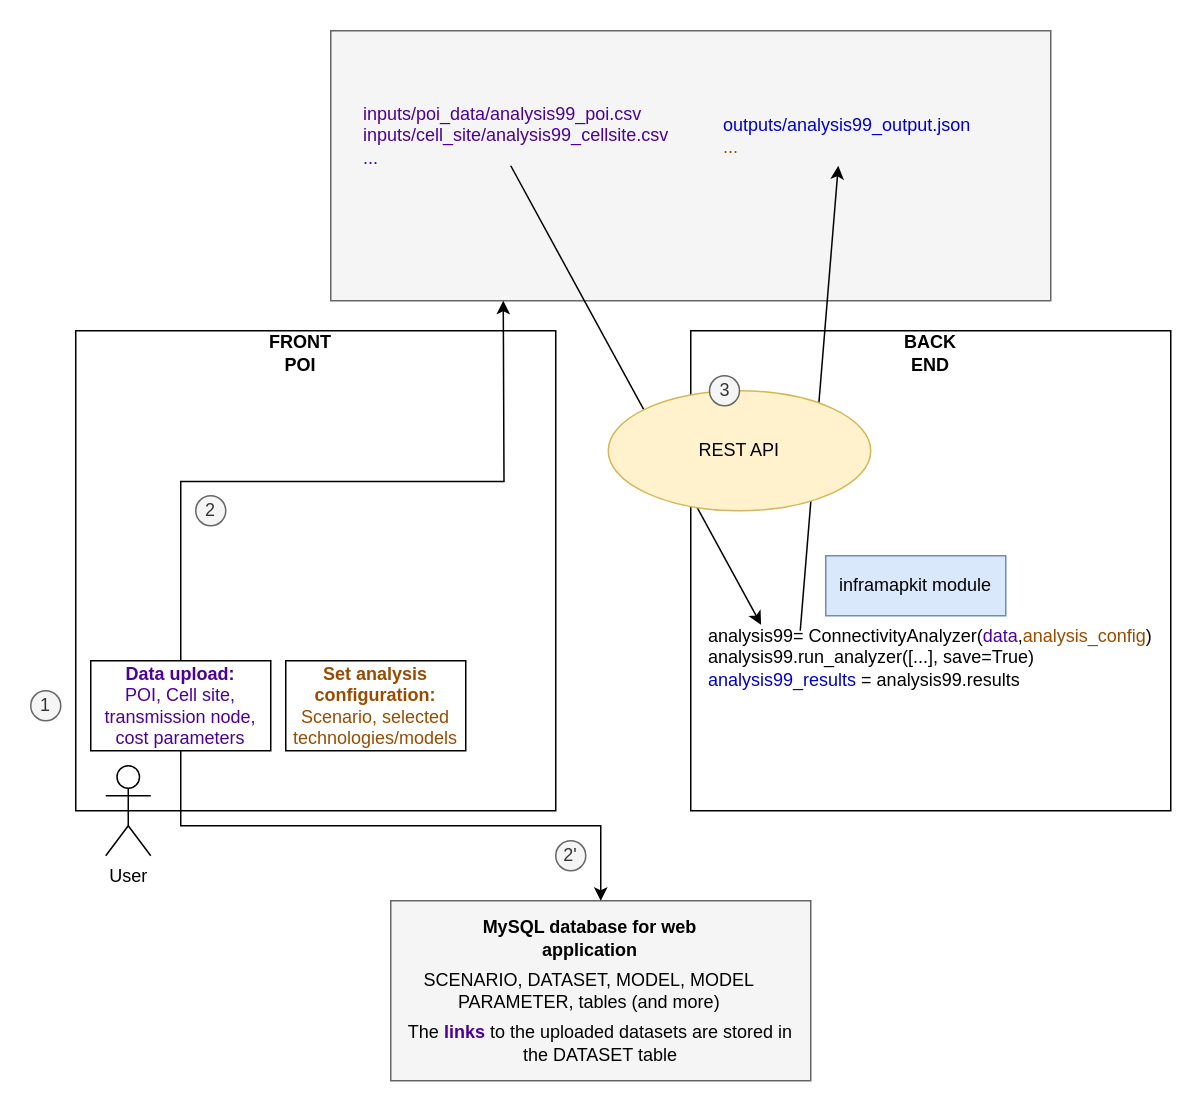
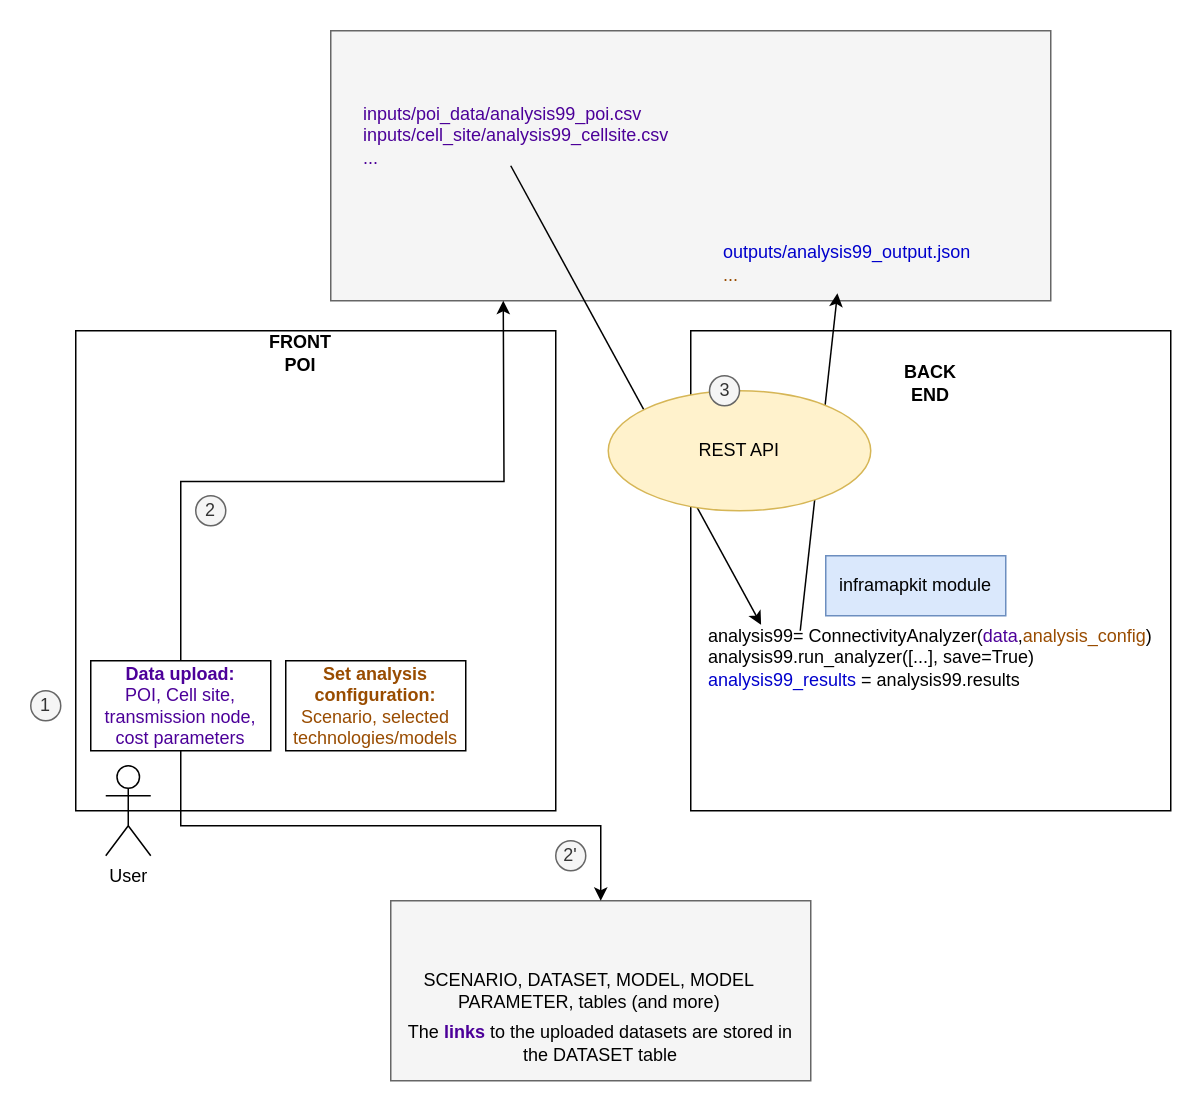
  <mxCell id="0" />
  <mxCell id="1" parent="0" />
  <mxCell id="2" value="" style="rounded=0;whiteSpace=wrap;html=1;fillColor=#f5f5f5;strokeColor=#666666;fontColor=#333333;" vertex="1" parent="1"><mxGeometry x="220" y="20" width="480" height="180" as="geometry" /></mxCell>
  <mxCell id="3" value="" style="whiteSpace=wrap;html=1;aspect=fixed;" vertex="1" parent="1"><mxGeometry x="50" y="220" width="320" height="320" as="geometry" /></mxCell>
  <mxCell id="4" value="" style="whiteSpace=wrap;html=1;aspect=fixed;" vertex="1" parent="1"><mxGeometry x="460" y="220" width="320" height="320" as="geometry" /></mxCell>
  <mxCell id="5" value="&lt;b&gt;FRONT POI&lt;/b&gt;" style="text;html=1;align=center;verticalAlign=middle;whiteSpace=wrap;rounded=0;" vertex="1" parent="1"><mxGeometry x="170" y="220" width="60" height="30" as="geometry" /></mxCell>
- <mxCell id="6" value="&lt;b&gt;BACK END&lt;/b&gt;" style="text;html=1;align=center;verticalAlign=middle;whiteSpace=wrap;rounded=0;" vertex="1" parent="1"><mxGeometry x="590" y="220" width="60" height="30" as="geometry" /></mxCell>
+ <mxCell id="6" value="&lt;b&gt;BACK END&lt;/b&gt;" style="text;html=1;align=center;verticalAlign=middle;whiteSpace=wrap;rounded=0;" vertex="1" parent="1"><mxGeometry x="590" y="240" width="60" height="30" as="geometry" /></mxCell>
  <mxCell id="7" value="User" style="shape=umlActor;verticalLabelPosition=bottom;verticalAlign=top;html=1;outlineConnect=0;" vertex="1" parent="1"><mxGeometry x="70" y="510" width="30" height="60" as="geometry" /></mxCell>
  <mxCell id="8" style="edgeStyle=orthogonalEdgeStyle;rounded=0;orthogonalLoop=1;jettySize=auto;html=1;exitX=0.5;exitY=0;exitDx=0;exitDy=0;" edge="1" parent="1" source="9"><mxGeometry relative="1" as="geometry"><mxPoint x="335" y="200" as="targetPoint" /></mxGeometry></mxCell>
  <mxCell id="9" value="&lt;b&gt;&lt;font color=&quot;#4c0099&quot;&gt;Data upload:&lt;/font&gt;&lt;/b&gt;&lt;div&gt;&lt;font color=&quot;#4c0099&quot;&gt;POI, Cell site, transmission node, cost parameters&lt;/font&gt;&lt;/div&gt;" style="rounded=0;whiteSpace=wrap;html=1;" vertex="1" parent="1"><mxGeometry x="60" y="440" width="120" height="60" as="geometry" /></mxCell>
  <mxCell id="10" value="&lt;b&gt;&lt;font color=&quot;#994c00&quot;&gt;Set analysis configuration:&lt;/font&gt;&lt;/b&gt;&lt;div&gt;&lt;font color=&quot;#994c00&quot;&gt;Scenario, selected technologies/models&lt;/font&gt;&lt;/div&gt;" style="rounded=0;whiteSpace=wrap;html=1;" vertex="1" parent="1"><mxGeometry x="190" y="440" width="120" height="60" as="geometry" /></mxCell>
  <mxCell id="11" value="&lt;font color=&quot;#4c0099&quot;&gt;inputs/poi_data/analysis99_poi.csv&lt;/font&gt;&lt;div&gt;&lt;font color=&quot;#4c0099&quot;&gt;inputs/cell_site/analysis99_cellsite.csv&lt;/font&gt;&lt;div&gt;&lt;font color=&quot;#4c0099&quot;&gt;...&lt;/font&gt;&lt;/div&gt;&lt;/div&gt;" style="text;html=1;align=left;verticalAlign=middle;whiteSpace=wrap;rounded=0;" vertex="1" parent="1"><mxGeometry x="240" y="70" width="160" height="40" as="geometry" /></mxCell>
  <mxCell id="12" value="" style="rounded=0;whiteSpace=wrap;html=1;fillColor=#f5f5f5;strokeColor=#666666;fontColor=#333333;" vertex="1" parent="1"><mxGeometry x="260" y="600" width="280" height="120" as="geometry" /></mxCell>
- <mxCell id="13" value="&lt;b&gt;MySQL database for web application&lt;/b&gt;" style="text;html=1;align=center;verticalAlign=middle;whiteSpace=wrap;rounded=0;" vertex="1" parent="1"><mxGeometry x="292.5" y="610" width="200" height="30" as="geometry" /></mxCell>
  <mxCell id="14" style="edgeStyle=orthogonalEdgeStyle;rounded=0;orthogonalLoop=1;jettySize=auto;html=1;exitX=0.5;exitY=1;exitDx=0;exitDy=0;" edge="1" parent="1" source="9" target="12"><mxGeometry relative="1" as="geometry"><mxPoint x="375" y="620" as="targetPoint" /></mxGeometry></mxCell>
  <mxCell id="15" value="SCENARIO, DATASET, MODEL, MODEL PARAMETER, tables (and more)" style="text;html=1;align=center;verticalAlign=middle;whiteSpace=wrap;rounded=0;" vertex="1" parent="1"><mxGeometry x="265" y="645" width="255" height="30" as="geometry" /></mxCell>
  <mxCell id="16" value="The &lt;b&gt;&lt;font color=&quot;#4c0099&quot;&gt;links &lt;/font&gt;&lt;/b&gt;to the uploaded datasets are stored in the DATASET table" style="text;html=1;align=center;verticalAlign=middle;whiteSpace=wrap;rounded=0;" vertex="1" parent="1"><mxGeometry x="270" y="680" width="260" height="30" as="geometry" /></mxCell>
  <mxCell id="17" value="inframapkit module" style="rounded=0;whiteSpace=wrap;html=1;fillColor=#dae8fc;strokeColor=#6c8ebf;" vertex="1" parent="1"><mxGeometry x="550" y="370" width="120" height="40" as="geometry" /></mxCell>
- <mxCell id="18" value="&lt;font color=&quot;#0000cc&quot;&gt;outputs/analysis99_output.json&lt;/font&gt;&lt;div&gt;&lt;span style=&quot;background-color: initial; color: rgb(153, 76, 0);&quot;&gt;...&lt;/span&gt;&lt;/div&gt;" style="text;html=1;align=left;verticalAlign=middle;whiteSpace=wrap;rounded=0;" vertex="1" parent="1"><mxGeometry x="480" y="70" width="160" height="40" as="geometry" /></mxCell>
+ <mxCell id="18" value="&lt;font color=&quot;#0000cc&quot;&gt;outputs/analysis99_output.json&lt;/font&gt;&lt;div&gt;&lt;span style=&quot;background-color: initial; color: rgb(153, 76, 0);&quot;&gt;...&lt;/span&gt;&lt;/div&gt;" style="text;html=1;align=left;verticalAlign=middle;whiteSpace=wrap;rounded=0;" vertex="1" parent="1"><mxGeometry x="480" y="155" width="160" height="40" as="geometry" /></mxCell>
  <mxCell id="19" value="&lt;div&gt;analysis99= ConnectivityAnalyzer(&lt;font color=&quot;#4c0099&quot;&gt;data&lt;/font&gt;,&lt;font color=&quot;#994c00&quot;&gt;analysis_config&lt;/font&gt;)&lt;/div&gt;&lt;div&gt;analysis99.run_analyzer([...], save=True)&lt;/div&gt;&lt;div&gt;&lt;font color=&quot;#0000cc&quot;&gt;analysis99_results &lt;/font&gt;=&amp;nbsp;&lt;span style=&quot;background-color: initial;&quot;&gt;analysis99.results&lt;/span&gt;&lt;/div&gt;&lt;div&gt;&lt;br&gt;&lt;/div&gt;" style="text;html=1;align=left;verticalAlign=middle;whiteSpace=wrap;rounded=0;" vertex="1" parent="1"><mxGeometry x="470" y="420" width="300" height="50" as="geometry" /></mxCell>
  <mxCell id="20" value="" style="endArrow=classic;html=1;rounded=0;exitX=0.21;exitY=0;exitDx=0;exitDy=0;exitPerimeter=0;" edge="1" parent="1" source="19" target="18"><mxGeometry width="50" height="50" relative="1" as="geometry"><mxPoint x="535" y="400" as="sourcePoint" /><mxPoint x="585" y="350" as="targetPoint" /></mxGeometry></mxCell>
  <mxCell id="21" value="" style="endArrow=classic;html=1;rounded=0;entryX=0.123;entryY=-0.08;entryDx=0;entryDy=0;entryPerimeter=0;" edge="1" parent="1" target="19"><mxGeometry width="50" height="50" relative="1" as="geometry"><mxPoint x="340" y="110" as="sourcePoint" /><mxPoint x="390" y="60" as="targetPoint" /></mxGeometry></mxCell>
  <mxCell id="22" value="REST API" style="ellipse;whiteSpace=wrap;html=1;fillColor=#fff2cc;strokeColor=#d6b656;" vertex="1" parent="1"><mxGeometry x="405" y="260" width="175" height="80" as="geometry" /></mxCell>
  <mxCell id="23" value="1" style="ellipse;whiteSpace=wrap;html=1;fillColor=#f5f5f5;strokeColor=#666666;fontColor=#333333;" vertex="1" parent="1"><mxGeometry x="20" y="460" width="20" height="20" as="geometry" /></mxCell>
  <mxCell id="24" value="2" style="ellipse;whiteSpace=wrap;html=1;fillColor=#f5f5f5;strokeColor=#666666;fontColor=#333333;" vertex="1" parent="1"><mxGeometry x="130" y="330" width="20" height="20" as="geometry" /></mxCell>
  <mxCell id="25" value="2'" style="ellipse;whiteSpace=wrap;html=1;fillColor=#f5f5f5;strokeColor=#666666;fontColor=#333333;" vertex="1" parent="1"><mxGeometry x="370" y="560" width="20" height="20" as="geometry" /></mxCell>
  <mxCell id="26" value="3" style="ellipse;whiteSpace=wrap;html=1;fillColor=#f5f5f5;strokeColor=#666666;fontColor=#333333;" vertex="1" parent="1"><mxGeometry x="472.5" y="250" width="20" height="20" as="geometry" /></mxCell>
